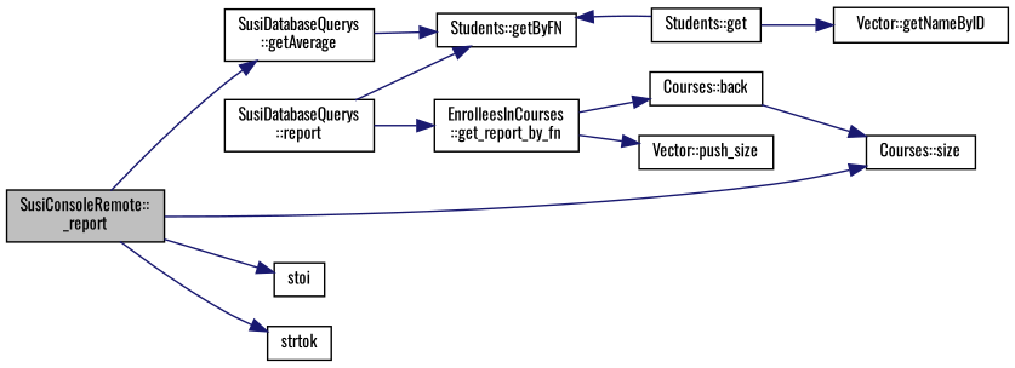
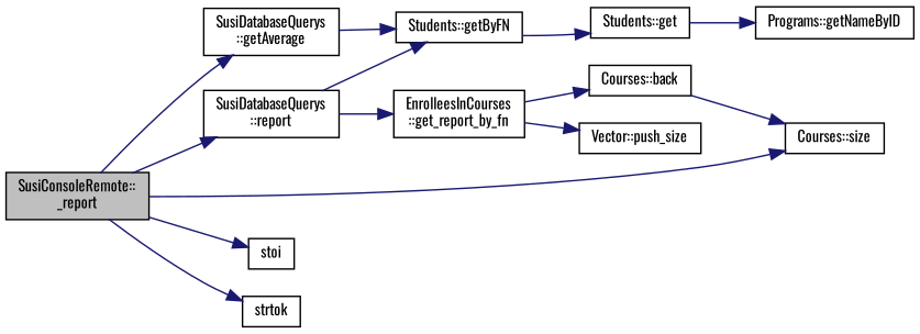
  digraph {
    fontname=Oswald
    rankdir=LR
    node [color=black fillcolor=white fontname=Oswald fontsize=10 shape=record style=filled]
    edge [color=midnightblue fontname=Oswald fontsize=10 labelfontname=Helvetica labelfontsize=10 style=solid]
    n1 [fillcolor=grey75 fontcolor=black height=0.2 label="SusiConsoleRemote::\l_report" width=0.4]
    n2 [height=0.2 label="SusiDatabaseQuerys\l::getAverage" width=0.4]
    n3 [height=0.2 label="SusiDatabaseQuerys\l::report" width=0.4]
    n4 [height=0.2 label="Courses::size" width=0.4]
    n5 [height=0.2 label=stoi width=0.4]
    n6 [height=0.2 label=strtok width=0.4]
    n7 [height=0.2 label="Students::getByFN" width=0.4]
    n8 [height=0.2 label="EnrolleesInCourses\l::get_report_by_fn" width=0.4]
    n9 [height=0.2 label="Students::get" width=0.4]
-   n10 [height=0.2 label="Vector::getNameByID" width=0.4]
+   n10 [height=0.2 label="Programs::getNameByID" width=0.4]
    n11 [height=0.2 label="Courses::back" width=0.4]
    n12 [height=0.2 label="Vector::push_size" width=0.4]
    n1 -> n2
+   n1 -> n3
    n1 -> n4
    n1 -> n5
    n1 -> n6
    n2 -> n7
    n3 -> n7
    n3 -> n8
-   n9 -> n7
+   n7 -> n9
    n8 -> n11
    n8 -> n12
    n9 -> n10
    n11 -> n4
  }
